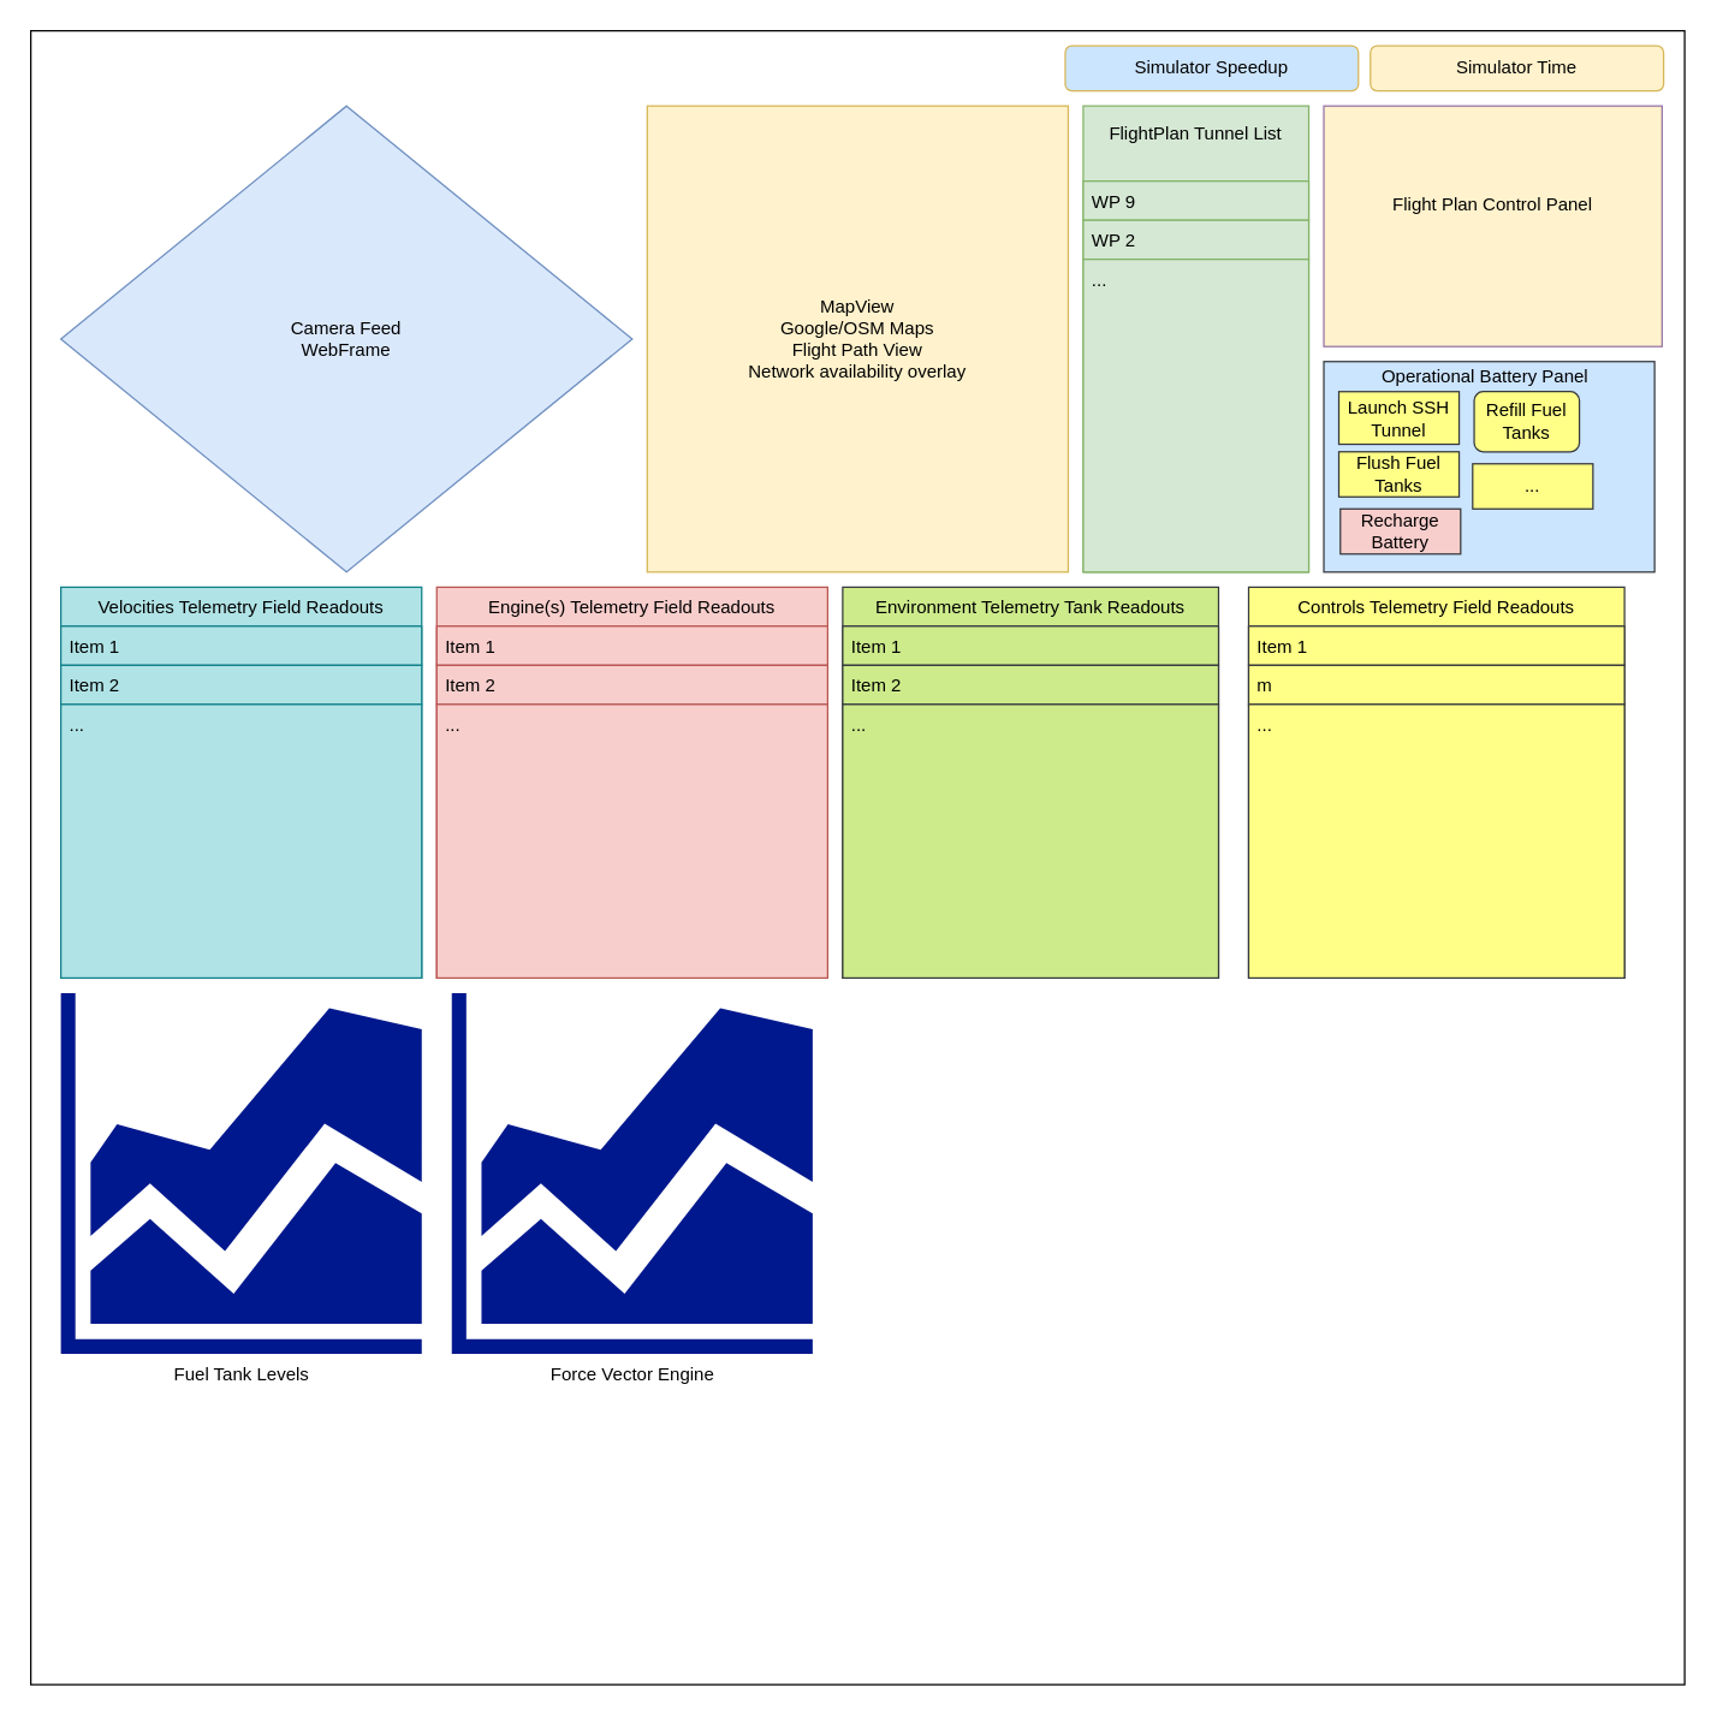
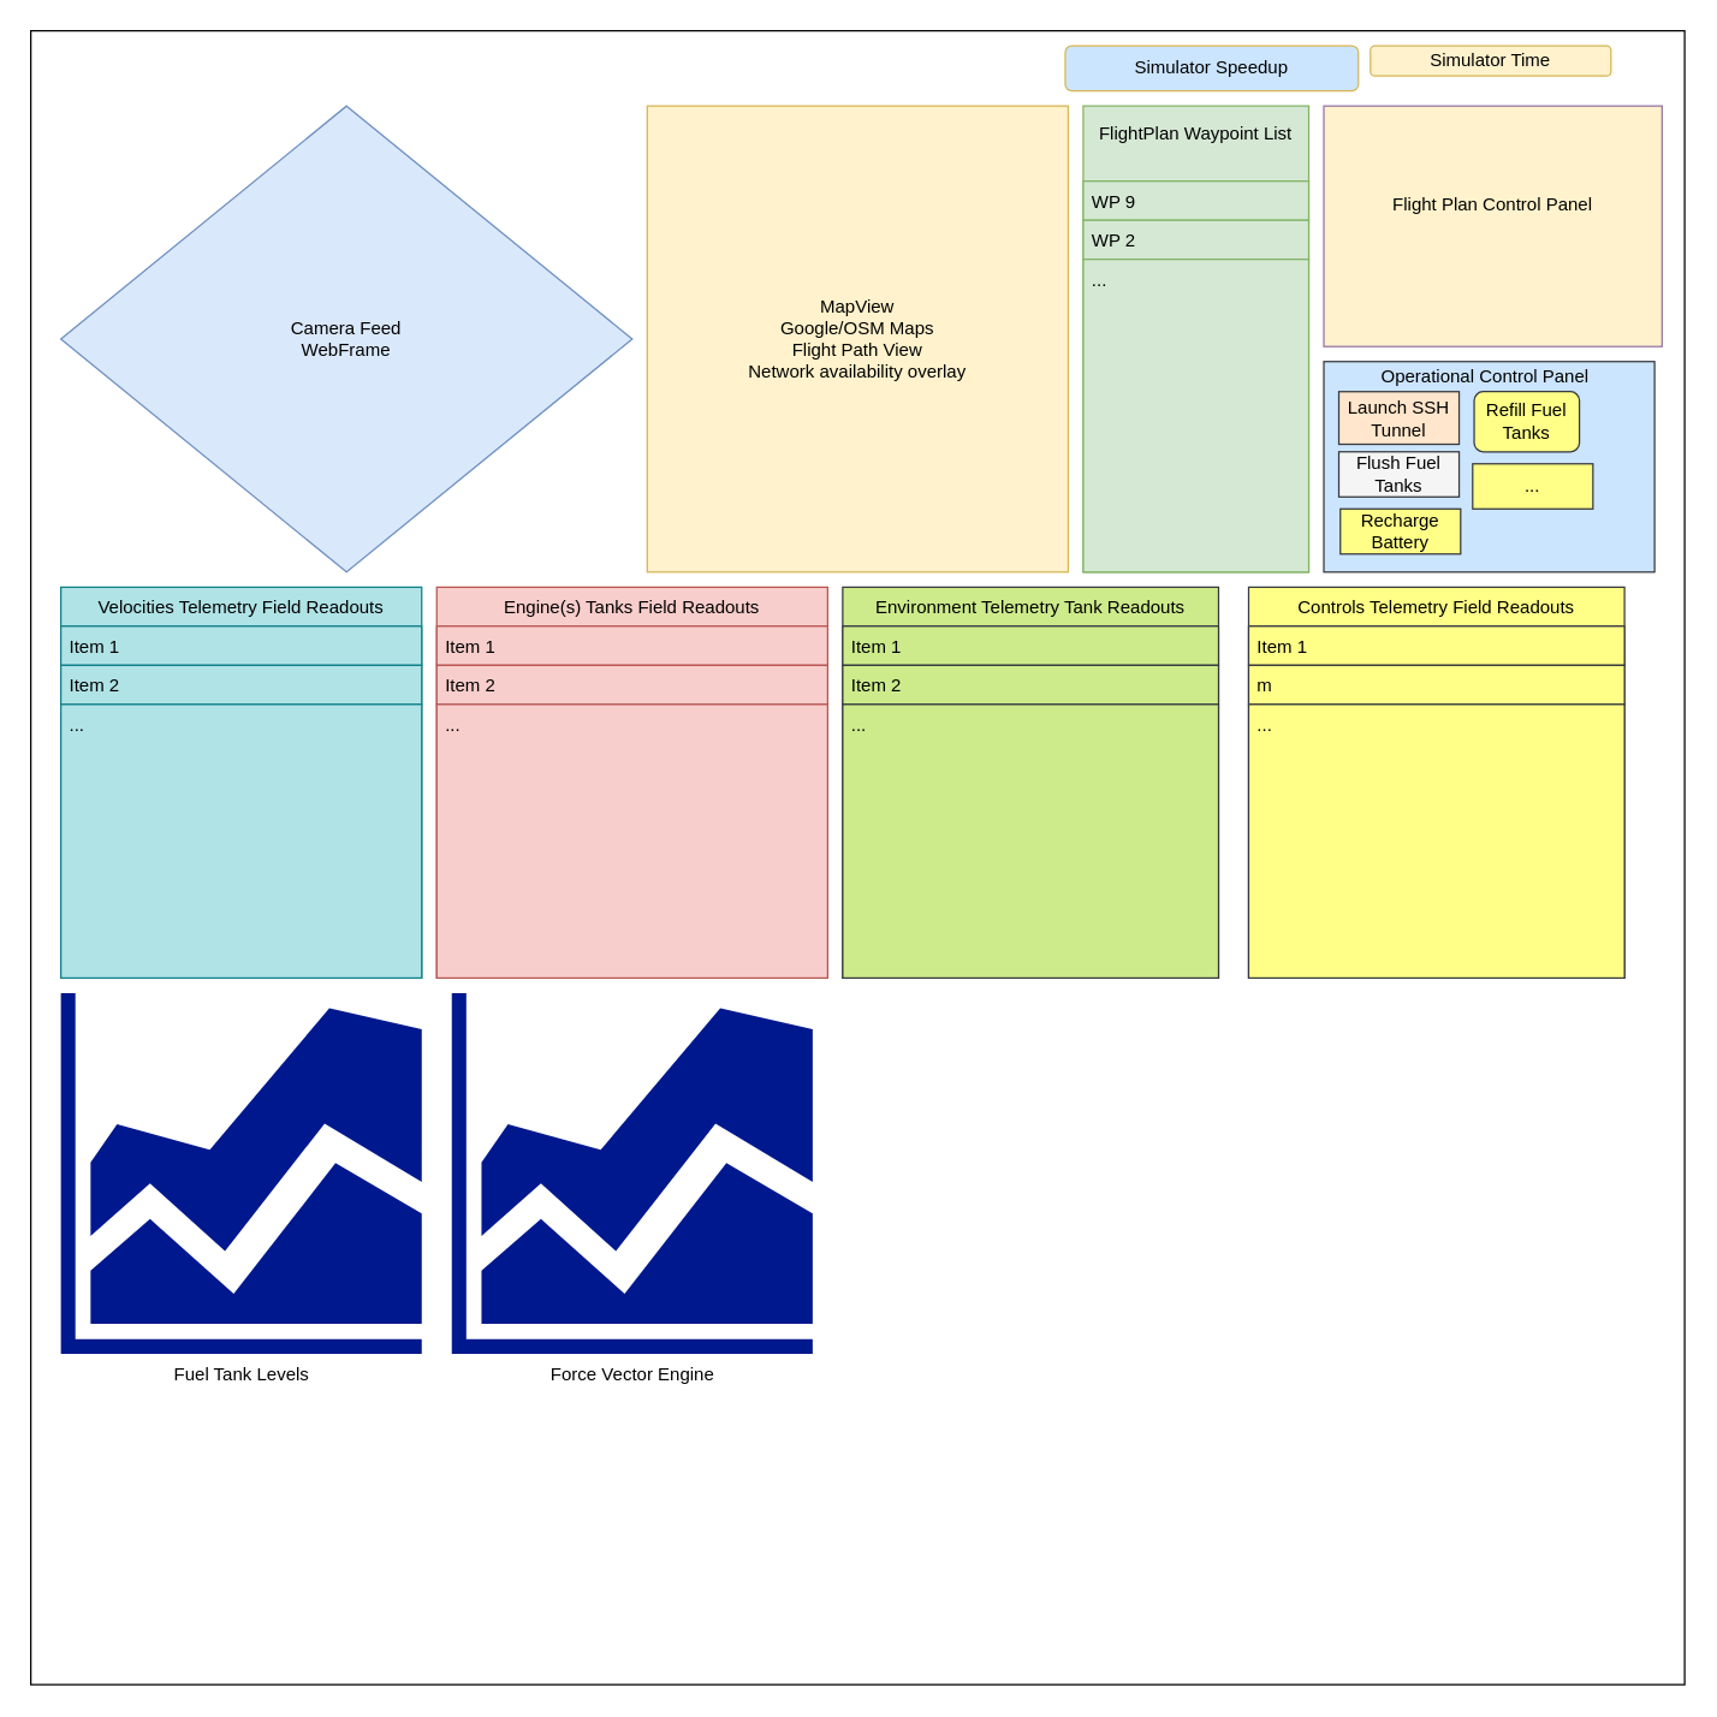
  <mxCell id="0" />
  <mxCell id="1" parent="0" />
  <mxCell id="2" value="" style="whiteSpace=wrap;html=1;aspect=fixed;" parent="1" vertex="1"><mxGeometry width="1100" height="1100" as="geometry" x="20" y="20" /></mxCell>
  <mxCell id="3" value="&lt;div&gt;&lt;br&gt;&lt;/div&gt;" style="rounded=0;whiteSpace=wrap;html=1;fillColor=#cce5ff;strokeColor=#36393d;" parent="1" vertex="1"><mxGeometry x="880" y="240" width="220" height="140" as="geometry" /></mxCell>
  <mxCell id="4" value="&lt;div&gt;Camera Feed&lt;/div&gt;&lt;div&gt;WebFrame&lt;br&gt;&lt;/div&gt;" style="rhombus;whiteSpace=wrap;html=1;fillColor=#dae8fc;strokeColor=#6c8ebf;" parent="1" vertex="1"><mxGeometry x="40" y="70" width="380" height="310" as="geometry" /></mxCell>
- <mxCell id="5" value="FlightPlan Tunnel List&#10;" style="swimlane;fontStyle=0;childLayout=stackLayout;horizontal=1;startSize=50;fillColor=#d5e8d4;horizontalStack=0;resizeParent=1;resizeParentMax=0;resizeLast=0;collapsible=1;marginBottom=0;strokeColor=#82b366;" parent="1" vertex="1"><mxGeometry x="720" y="70" width="150" height="310" as="geometry" /></mxCell>
+ <mxCell id="5" value="FlightPlan Waypoint List&#10;" style="swimlane;fontStyle=0;childLayout=stackLayout;horizontal=1;startSize=50;fillColor=#d5e8d4;horizontalStack=0;resizeParent=1;resizeParentMax=0;resizeLast=0;collapsible=1;marginBottom=0;strokeColor=#82b366;" parent="1" vertex="1"><mxGeometry x="720" y="70" width="150" height="310" as="geometry" /></mxCell>
  <mxCell id="6" value="WP 9" style="text;strokeColor=#82b366;fillColor=#d5e8d4;align=left;verticalAlign=top;spacingLeft=4;spacingRight=4;overflow=hidden;rotatable=0;points=[[0,0.5],[1,0.5]];portConstraint=eastwest;" parent="5" vertex="1"><mxGeometry y="50" width="150" height="26" as="geometry" /></mxCell>
  <mxCell id="7" value="WP 2" style="text;strokeColor=#82b366;fillColor=#d5e8d4;align=left;verticalAlign=top;spacingLeft=4;spacingRight=4;overflow=hidden;rotatable=0;points=[[0,0.5],[1,0.5]];portConstraint=eastwest;" parent="5" vertex="1"><mxGeometry y="76" width="150" height="26" as="geometry" /></mxCell>
  <mxCell id="8" value="..." style="text;strokeColor=#82b366;fillColor=#d5e8d4;align=left;verticalAlign=top;spacingLeft=4;spacingRight=4;overflow=hidden;rotatable=0;points=[[0,0.5],[1,0.5]];portConstraint=eastwest;" parent="5" vertex="1"><mxGeometry y="102" width="150" height="208" as="geometry" /></mxCell>
  <mxCell id="9" value="Fuel Tank Levels" style="sketch=0;aspect=fixed;pointerEvents=1;shadow=0;dashed=0;html=1;strokeColor=none;labelPosition=center;verticalLabelPosition=bottom;verticalAlign=top;align=center;fillColor=#00188D;shape=mxgraph.mscae.general.graph" parent="1" vertex="1"><mxGeometry x="40" y="660" width="240" height="240" as="geometry" /></mxCell>
  <mxCell id="10" value="&lt;div&gt;MapView&lt;br&gt;&lt;/div&gt;&lt;div&gt;Google/OSM Maps&lt;/div&gt;&lt;div&gt;Flight Path View&lt;/div&gt;&lt;div&gt;Network availability overlay&lt;br&gt;&lt;/div&gt;" style="rounded=0;whiteSpace=wrap;html=1;fillColor=#fff2cc;strokeColor=#d6b656;" parent="1" vertex="1"><mxGeometry x="430" y="70" width="280" height="310" as="geometry" /></mxCell>
  <mxCell id="11" value="&lt;div&gt;Flight Plan Control Panel&lt;/div&gt;&lt;div&gt;&lt;br&gt;&lt;/div&gt;&lt;div&gt;&lt;br&gt;&lt;/div&gt;" style="rounded=0;whiteSpace=wrap;html=1;fillColor=#fff2cc;strokeColor=#9673a6;" parent="1" vertex="1"><mxGeometry x="880" y="70" width="225" height="160" as="geometry" /></mxCell>
- <mxCell id="12" value="Simulator Time" style="rounded=1;whiteSpace=wrap;html=1;fillColor=#fff2cc;strokeColor=#d6b656;" parent="1" vertex="1"><mxGeometry x="911" y="30" width="195" height="30" as="geometry" /></mxCell>
- <mxCell id="13" value="Engine(s) Telemetry Field Readouts" style="swimlane;fontStyle=0;childLayout=stackLayout;horizontal=1;startSize=26;fillColor=#f8cecc;horizontalStack=0;resizeParent=1;resizeParentMax=0;resizeLast=0;collapsible=1;marginBottom=0;strokeColor=#b85450;" parent="1" vertex="1"><mxGeometry x="290" y="390" width="260" height="260" as="geometry" /></mxCell>
+ <mxCell id="12" value="Simulator Time" style="rounded=1;whiteSpace=wrap;html=1;fillColor=#fff2cc;strokeColor=#d6b656;" parent="1" vertex="1"><mxGeometry x="911" y="30" width="160" height="20" as="geometry" /></mxCell>
+ <mxCell id="13" value="Engine(s) Tanks Field Readouts" style="swimlane;fontStyle=0;childLayout=stackLayout;horizontal=1;startSize=26;fillColor=#f8cecc;horizontalStack=0;resizeParent=1;resizeParentMax=0;resizeLast=0;collapsible=1;marginBottom=0;strokeColor=#b85450;" parent="1" vertex="1"><mxGeometry x="290" y="390" width="260" height="260" as="geometry" /></mxCell>
  <mxCell id="14" value="Item 1" style="text;strokeColor=#b85450;fillColor=#f8cecc;align=left;verticalAlign=top;spacingLeft=4;spacingRight=4;overflow=hidden;rotatable=0;points=[[0,0.5],[1,0.5]];portConstraint=eastwest;" parent="13" vertex="1"><mxGeometry y="26" width="260" height="26" as="geometry" /></mxCell>
  <mxCell id="15" value="Item 2" style="text;strokeColor=#b85450;fillColor=#f8cecc;align=left;verticalAlign=top;spacingLeft=4;spacingRight=4;overflow=hidden;rotatable=0;points=[[0,0.5],[1,0.5]];portConstraint=eastwest;" parent="13" vertex="1"><mxGeometry y="52" width="260" height="26" as="geometry" /></mxCell>
  <mxCell id="16" value="..." style="text;strokeColor=#b85450;fillColor=#f8cecc;align=left;verticalAlign=top;spacingLeft=4;spacingRight=4;overflow=hidden;rotatable=0;points=[[0,0.5],[1,0.5]];portConstraint=eastwest;" parent="13" vertex="1"><mxGeometry y="78" width="260" height="182" as="geometry" /></mxCell>
- <mxCell id="17" value="&lt;div&gt;Launch SSH&lt;/div&gt;&lt;div&gt;Tunnel&lt;br&gt;&lt;/div&gt;" style="rounded=0;whiteSpace=wrap;html=1;fillColor=#ffff88;strokeColor=#36393d;" parent="1" vertex="1"><mxGeometry x="890" y="260" width="80" height="35" as="geometry" /></mxCell>
+ <mxCell id="17" value="&lt;div&gt;Launch SSH&lt;/div&gt;&lt;div&gt;Tunnel&lt;br&gt;&lt;/div&gt;" style="rounded=0;whiteSpace=wrap;html=1;fillColor=#ffe6cc;strokeColor=#36393d;" parent="1" vertex="1"><mxGeometry x="890" y="260" width="80" height="35" as="geometry" /></mxCell>
  <mxCell id="18" value="Force Vector Engine" style="sketch=0;aspect=fixed;pointerEvents=1;shadow=0;dashed=0;html=1;strokeColor=none;labelPosition=center;verticalLabelPosition=bottom;verticalAlign=top;align=center;fillColor=#00188D;shape=mxgraph.mscae.general.graph" parent="1" vertex="1"><mxGeometry x="300" y="660" width="240" height="240" as="geometry" /></mxCell>
  <mxCell id="19" value="Environment Telemetry Tank Readouts" style="swimlane;fontStyle=0;childLayout=stackLayout;horizontal=1;startSize=26;fillColor=#cdeb8b;horizontalStack=0;resizeParent=1;resizeParentMax=0;resizeLast=0;collapsible=1;marginBottom=0;strokeColor=#36393d;" parent="1" vertex="1"><mxGeometry x="560" y="390" width="250" height="260" as="geometry" /></mxCell>
  <mxCell id="20" value="Item 1" style="text;strokeColor=#36393d;fillColor=#cdeb8b;align=left;verticalAlign=top;spacingLeft=4;spacingRight=4;overflow=hidden;rotatable=0;points=[[0,0.5],[1,0.5]];portConstraint=eastwest;" parent="19" vertex="1"><mxGeometry y="26" width="250" height="26" as="geometry" /></mxCell>
  <mxCell id="21" value="Item 2" style="text;strokeColor=#36393d;fillColor=#cdeb8b;align=left;verticalAlign=top;spacingLeft=4;spacingRight=4;overflow=hidden;rotatable=0;points=[[0,0.5],[1,0.5]];portConstraint=eastwest;" parent="19" vertex="1"><mxGeometry y="52" width="250" height="26" as="geometry" /></mxCell>
  <mxCell id="22" value="..." style="text;strokeColor=#36393d;fillColor=#cdeb8b;align=left;verticalAlign=top;spacingLeft=4;spacingRight=4;overflow=hidden;rotatable=0;points=[[0,0.5],[1,0.5]];portConstraint=eastwest;" parent="19" vertex="1"><mxGeometry y="78" width="250" height="182" as="geometry" /></mxCell>
  <mxCell id="23" value="&lt;div&gt;Refill Fuel Tanks&lt;br&gt;&lt;/div&gt;" style="whiteSpace=wrap;html=1;fillColor=#ffff88;strokeColor=#36393d;rounded=1;" parent="1" vertex="1"><mxGeometry x="980" y="260" width="70" height="40" as="geometry" /></mxCell>
- <mxCell id="24" value="&lt;div&gt;Flush Fuel Tanks&lt;br&gt;&lt;/div&gt;" style="rounded=0;whiteSpace=wrap;html=1;fillColor=#ffff88;strokeColor=#36393d;" parent="1" vertex="1"><mxGeometry x="890" y="300" width="80" height="30" as="geometry" /></mxCell>
- <mxCell id="25" value="Operational Battery Panel" style="text;html=1;strokeColor=none;fillColor=none;align=center;verticalAlign=middle;whiteSpace=wrap;rounded=0;" parent="1" vertex="1"><mxGeometry x="895" y="240" width="185" height="20" as="geometry" /></mxCell>
- <mxCell id="26" value="&lt;div&gt;Recharge Battery&lt;br&gt;&lt;/div&gt;" style="rounded=0;whiteSpace=wrap;html=1;fillColor=#f8cecc;strokeColor=#36393d;" parent="1" vertex="1"><mxGeometry x="891" y="338" width="80" height="30" as="geometry" /></mxCell>
+ <mxCell id="24" value="&lt;div&gt;Flush Fuel Tanks&lt;br&gt;&lt;/div&gt;" style="rounded=0;whiteSpace=wrap;html=1;fillColor=#f5f5f5;strokeColor=#36393d;" parent="1" vertex="1"><mxGeometry x="890" y="300" width="80" height="30" as="geometry" /></mxCell>
+ <mxCell id="25" value="Operational Control Panel" style="text;html=1;strokeColor=none;fillColor=none;align=center;verticalAlign=middle;whiteSpace=wrap;rounded=0;" parent="1" vertex="1"><mxGeometry x="895" y="240" width="185" height="20" as="geometry" /></mxCell>
+ <mxCell id="26" value="&lt;div&gt;Recharge Battery&lt;br&gt;&lt;/div&gt;" style="rounded=0;whiteSpace=wrap;html=1;fillColor=#ffff88;strokeColor=#36393d;" parent="1" vertex="1"><mxGeometry x="891" y="338" width="80" height="30" as="geometry" /></mxCell>
  <mxCell id="27" value="&lt;div&gt;...&lt;br&gt;&lt;/div&gt;" style="rounded=0;whiteSpace=wrap;html=1;fillColor=#ffff88;strokeColor=#36393d;" parent="1" vertex="1"><mxGeometry x="979" y="308" width="80" height="30" as="geometry" /></mxCell>
  <mxCell id="28" value="Simulator Speedup" style="rounded=1;whiteSpace=wrap;html=1;fillColor=#cce5ff;strokeColor=#d6b656;" parent="1" vertex="1"><mxGeometry x="708" y="30" width="195" height="30" as="geometry" /></mxCell>
  <mxCell id="29" value="Velocities Telemetry Field Readouts" style="swimlane;fontStyle=0;childLayout=stackLayout;horizontal=1;startSize=26;fillColor=#b0e3e6;horizontalStack=0;resizeParent=1;resizeParentMax=0;resizeLast=0;collapsible=1;marginBottom=0;strokeColor=#0e8088;" vertex="1" parent="1"><mxGeometry x="40" y="390" width="240" height="260" as="geometry" /></mxCell>
  <mxCell id="30" value="Item 1" style="text;strokeColor=#0e8088;fillColor=#b0e3e6;align=left;verticalAlign=top;spacingLeft=4;spacingRight=4;overflow=hidden;rotatable=0;points=[[0,0.5],[1,0.5]];portConstraint=eastwest;" vertex="1" parent="29"><mxGeometry y="26" width="240" height="26" as="geometry" /></mxCell>
  <mxCell id="31" value="Item 2" style="text;strokeColor=#0e8088;fillColor=#b0e3e6;align=left;verticalAlign=top;spacingLeft=4;spacingRight=4;overflow=hidden;rotatable=0;points=[[0,0.5],[1,0.5]];portConstraint=eastwest;" vertex="1" parent="29"><mxGeometry y="52" width="240" height="26" as="geometry" /></mxCell>
  <mxCell id="32" value="..." style="text;strokeColor=#0e8088;fillColor=#b0e3e6;align=left;verticalAlign=top;spacingLeft=4;spacingRight=4;overflow=hidden;rotatable=0;points=[[0,0.5],[1,0.5]];portConstraint=eastwest;" vertex="1" parent="29"><mxGeometry y="78" width="240" height="182" as="geometry" /></mxCell>
  <mxCell id="33" value="Controls Telemetry Field Readouts" style="swimlane;fontStyle=0;childLayout=stackLayout;horizontal=1;startSize=26;fillColor=#ffff88;horizontalStack=0;resizeParent=1;resizeParentMax=0;resizeLast=0;collapsible=1;marginBottom=0;strokeColor=#36393d;" vertex="1" parent="1"><mxGeometry x="830" y="390" width="250" height="260" as="geometry" /></mxCell>
  <mxCell id="34" value="Item 1" style="text;strokeColor=#36393d;fillColor=#ffff88;align=left;verticalAlign=top;spacingLeft=4;spacingRight=4;overflow=hidden;rotatable=0;points=[[0,0.5],[1,0.5]];portConstraint=eastwest;" vertex="1" parent="33"><mxGeometry y="26" width="250" height="26" as="geometry" /></mxCell>
  <mxCell id="35" value="m" style="text;strokeColor=#36393d;fillColor=#ffff88;align=left;verticalAlign=top;spacingLeft=4;spacingRight=4;overflow=hidden;rotatable=0;points=[[0,0.5],[1,0.5]];portConstraint=eastwest;" vertex="1" parent="33"><mxGeometry y="52" width="250" height="26" as="geometry" /></mxCell>
  <mxCell id="36" value="..." style="text;strokeColor=#36393d;fillColor=#ffff88;align=left;verticalAlign=top;spacingLeft=4;spacingRight=4;overflow=hidden;rotatable=0;points=[[0,0.5],[1,0.5]];portConstraint=eastwest;" vertex="1" parent="33"><mxGeometry y="78" width="250" height="182" as="geometry" /></mxCell>
